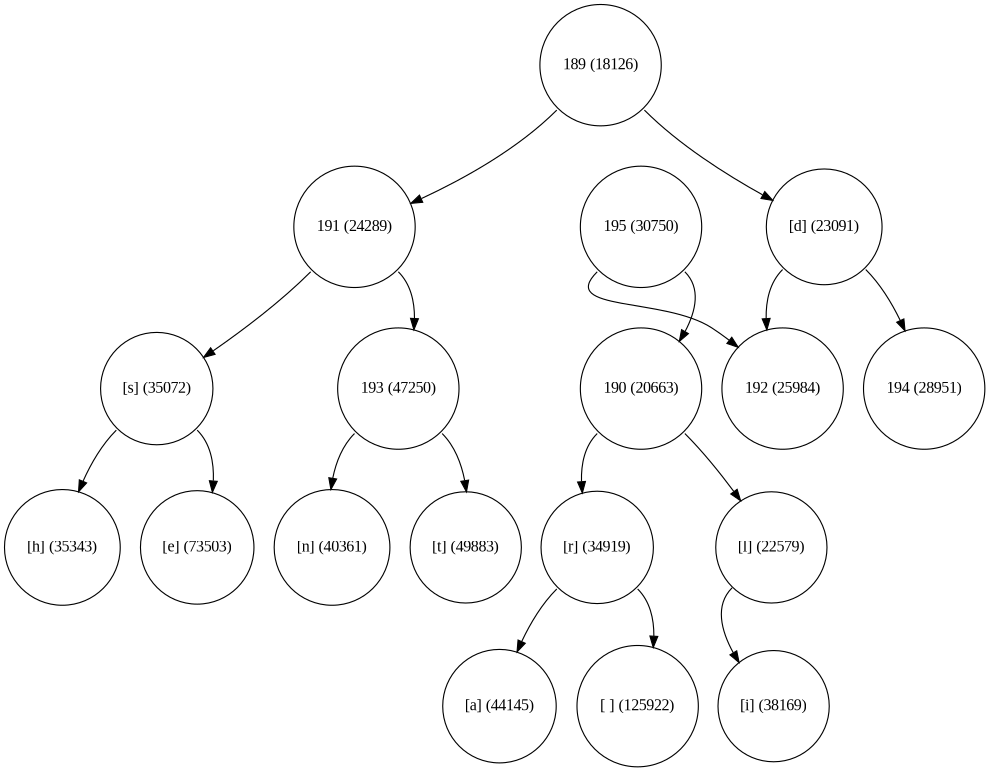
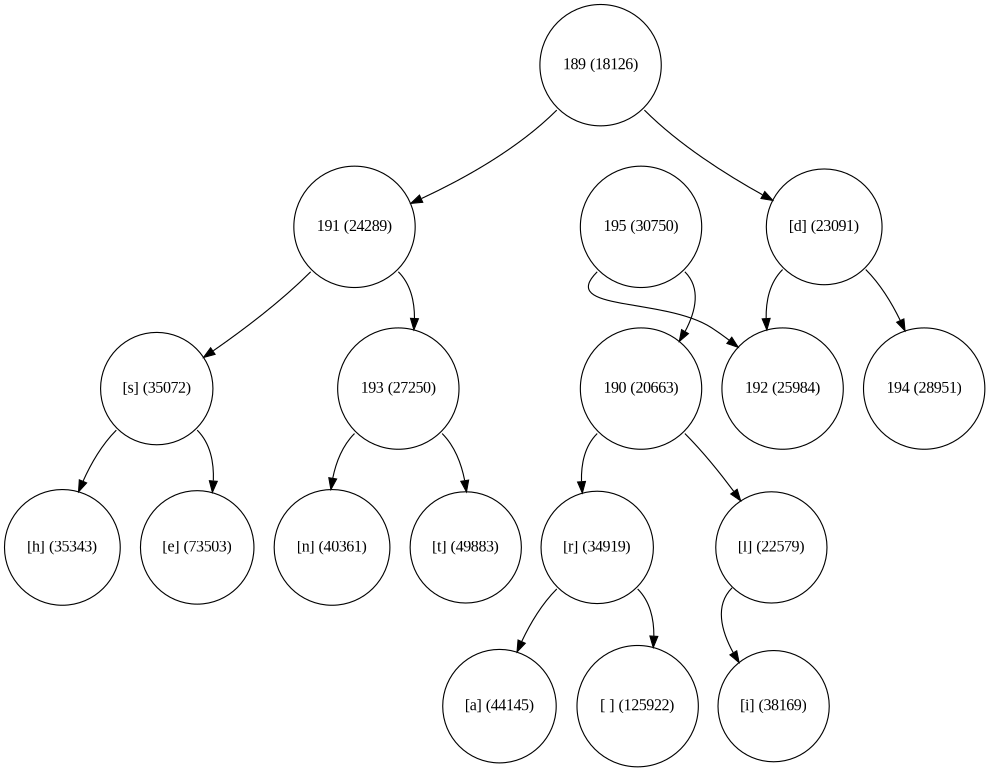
  digraph {
    fontname="Liberation Serif"
    node [fontname="Liberation Serif" shape=circle]
    edge [fontname="Liberation Serif" tailport=sw]
    n1 [label="195 (30750)" width=0.5]
    n2 [label="190 (20663)" width=0.5]
    n3 [label="192 (25984)" width=0.5]
    n4 [label="189 (18126)" width=0.5]
    n5 [label="191 (24289)" width=0.5]
    n6 [label="[d] (23091)" width=0.5]
    n7 [label="[r] (34919)" width=0.5]
    n8 [label="[l] (22579)" width=0.5]
    n9 [label="[s] (35072)" width=0.5]
-   n10 [label="193 (47250)" width=0.5]
+   n10 [label="193 (27250)" width=0.5]
    n11 [label="194 (28951)" width=0.5]
    n12 [label="[h] (35343)" width=0.5]
    n13 [label="[e] (73503)" width=0.5]
    n14 [label="[n] (40361)" width=0.5]
    n15 [label="[t] (49883)" width=0.5]
    n16 [label="[a] (44145)" width=0.5]
    n17 [label="[ ] (125922)" width=0.5]
    n18 [label="[i] (38169)" width=0.5]
    n1 -> n2 [tailport=se]
    n1 -> n3
    n2 -> n7
    n2 -> n8 [tailport=se]
    n4 -> n5
    n4 -> n6 [tailport=se]
    n5 -> n9
    n5 -> n10 [tailport=se]
    n6 -> n3
    n6 -> n11 [tailport=se]
    n7 -> n16
    n7 -> n17 [tailport=se]
    n8 -> n18
    n9 -> n12
    n9 -> n13 [tailport=se]
    n10 -> n14
    n10 -> n15 [tailport=se]
  }
